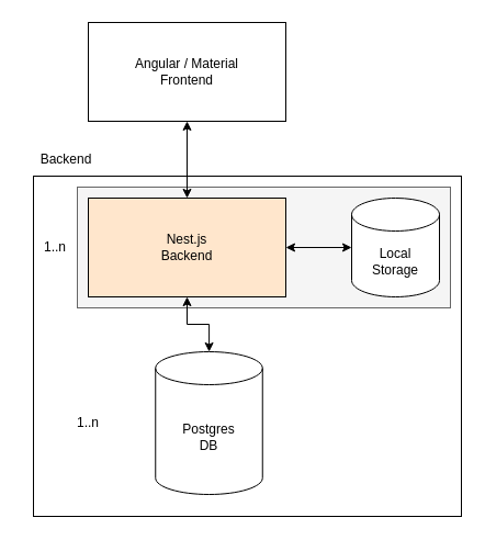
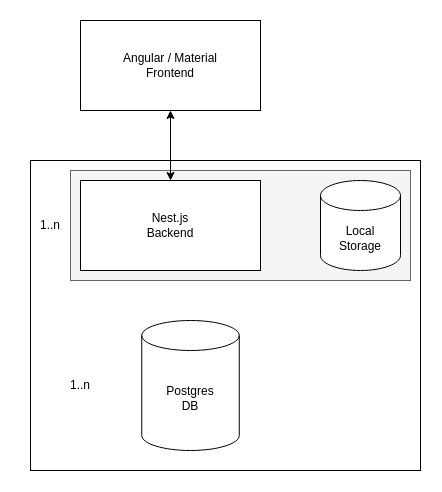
  <mxCell id="0" />
  <mxCell id="1" parent="0" />
  <mxCell id="2" value="" style="rounded=0;whiteSpace=wrap;html=1;" vertex="1" parent="1"><mxGeometry x="30" y="160" width="390" height="310" as="geometry" /></mxCell>
  <mxCell id="3" value="" style="rounded=0;whiteSpace=wrap;html=1;fillColor=#f5f5f5;strokeColor=#666666;fontColor=#333333;" vertex="1" parent="1"><mxGeometry x="70" y="170" width="340" height="110" as="geometry" /></mxCell>
- <mxCell id="4" style="edgeStyle=orthogonalEdgeStyle;rounded=0;orthogonalLoop=1;jettySize=auto;html=1;exitX=0.5;exitY=1;exitDx=0;exitDy=0;startArrow=classic;startFill=1;" edge="1" parent="1" source="6" target="7"><mxGeometry relative="1" as="geometry" /></mxCell>
- <mxCell id="5" style="edgeStyle=orthogonalEdgeStyle;rounded=0;orthogonalLoop=1;jettySize=auto;html=1;exitX=1;exitY=0.5;exitDx=0;exitDy=0;startArrow=classic;startFill=1;entryX=0;entryY=0.5;entryDx=0;entryDy=0;entryPerimeter=0;" edge="1" parent="1" source="6" target="11"><mxGeometry relative="1" as="geometry"><mxPoint x="380" y="210" as="targetPoint" /></mxGeometry></mxCell>
- <mxCell id="6" value="Nest.js&lt;br&gt;Backend" style="rounded=0;whiteSpace=wrap;html=1;fillColor=#ffe6cc;" vertex="1" parent="1"><mxGeometry x="80" y="180" width="180" height="90" as="geometry" /></mxCell>
+ <mxCell id="6" value="Nest.js&lt;br&gt;Backend" style="rounded=0;whiteSpace=wrap;html=1;" vertex="1" parent="1"><mxGeometry x="80" y="180" width="180" height="90" as="geometry" /></mxCell>
  <mxCell id="7" value="Postgres&lt;br&gt;DB" style="shape=cylinder3;whiteSpace=wrap;html=1;boundedLbl=1;backgroundOutline=1;size=15;" vertex="1" parent="1"><mxGeometry x="141.25" y="320" width="97.5" height="130" as="geometry" /></mxCell>
  <mxCell id="8" style="edgeStyle=orthogonalEdgeStyle;rounded=0;orthogonalLoop=1;jettySize=auto;html=1;exitX=0.5;exitY=1;exitDx=0;exitDy=0;startArrow=classic;startFill=1;" edge="1" parent="1" source="9" target="6"><mxGeometry relative="1" as="geometry" /></mxCell>
  <mxCell id="9" value="Angular / Material&lt;br&gt;Frontend" style="rounded=0;whiteSpace=wrap;html=1;" vertex="1" parent="1"><mxGeometry x="80" y="20" width="180" height="90" as="geometry" /></mxCell>
- <mxCell id="10" value="Backend" style="text;html=1;strokeColor=none;fillColor=none;align=center;verticalAlign=middle;whiteSpace=wrap;rounded=0;" vertex="1" parent="1"><mxGeometry x="30" y="130" width="60" height="30" as="geometry" /></mxCell>
  <mxCell id="11" value="Local&lt;br&gt;Storage" style="shape=cylinder3;whiteSpace=wrap;html=1;boundedLbl=1;backgroundOutline=1;size=15;" vertex="1" parent="1"><mxGeometry x="320" y="180" width="80" height="90" as="geometry" /></mxCell>
  <mxCell id="12" value="1..n" style="text;html=1;strokeColor=none;fillColor=none;align=center;verticalAlign=middle;whiteSpace=wrap;rounded=0;" vertex="1" parent="1"><mxGeometry x="20" y="210" width="60" height="30" as="geometry" /></mxCell>
  <mxCell id="13" value="1..n" style="text;html=1;strokeColor=none;fillColor=none;align=center;verticalAlign=middle;whiteSpace=wrap;rounded=0;" vertex="1" parent="1"><mxGeometry x="50" y="370" width="60" height="30" as="geometry" /></mxCell>
